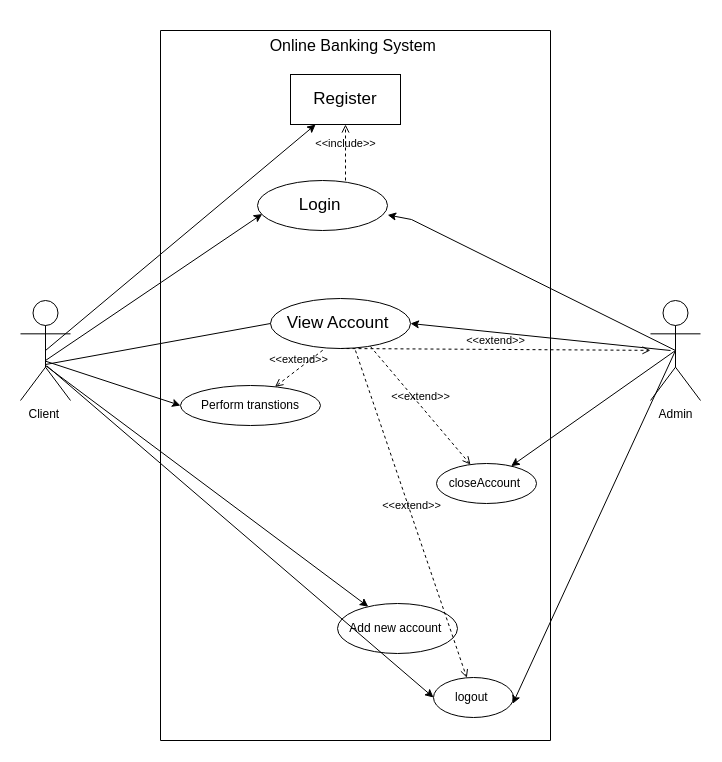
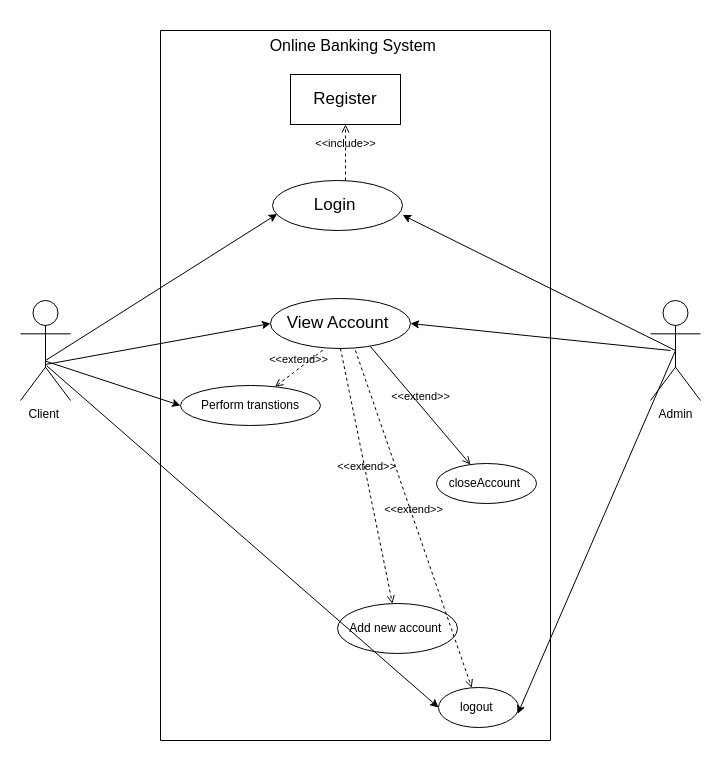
  <mxCell id="0" />
  <mxCell id="1" parent="0" />
  <mxCell id="2" value="Client&amp;nbsp;" style="shape=umlActor;verticalLabelPosition=bottom;verticalAlign=top;html=1;" parent="1" vertex="1"><mxGeometry x="20" y="300" width="50" height="100" as="geometry" /></mxCell>
  <mxCell id="3" value="Admin&lt;br&gt;" style="shape=umlActor;verticalLabelPosition=bottom;verticalAlign=top;html=1;" parent="1" vertex="1"><mxGeometry x="650" y="300" width="50" height="100" as="geometry" /></mxCell>
  <mxCell id="4" value="" style="swimlane;startSize=0;" parent="1" vertex="1"><mxGeometry x="160" y="30" width="390" height="710" as="geometry" /></mxCell>
  <mxCell id="5" value="&lt;font style=&quot;font-size: 16px;&quot;&gt;Online Banking System&amp;nbsp;&lt;/font&gt;" style="text;html=1;strokeColor=none;fillColor=none;align=center;verticalAlign=middle;whiteSpace=wrap;rounded=0;" parent="4" vertex="1"><mxGeometry y="-10" width="390" height="50" as="geometry" /></mxCell>
  <mxCell id="6" value="&lt;span style=&quot;font-size: 17px;&quot;&gt;Register&lt;/span&gt;" style="whiteSpace=wrap;html=1;rounded=0;" parent="4" vertex="1"><mxGeometry x="130" y="44" width="110" height="50" as="geometry" /></mxCell>
- <mxCell id="7" value="&lt;font style=&quot;font-size: 17px;&quot;&gt;Login&amp;nbsp;&lt;/font&gt;" style="ellipse;whiteSpace=wrap;html=1;" parent="4" vertex="1"><mxGeometry x="97" y="150" width="130" height="50" as="geometry" /></mxCell>
+ <mxCell id="7" value="&lt;font style=&quot;font-size: 17px;&quot;&gt;Login&amp;nbsp;&lt;/font&gt;" style="ellipse;whiteSpace=wrap;html=1;" parent="4" vertex="1"><mxGeometry x="112" y="150" width="130" height="50" as="geometry" /></mxCell>
  <mxCell id="8" value="&lt;font style=&quot;font-size: 17px;&quot;&gt;View Account&amp;nbsp;&lt;/font&gt;" style="ellipse;whiteSpace=wrap;html=1;" parent="4" vertex="1"><mxGeometry x="110" y="268" width="140" height="50" as="geometry" /></mxCell>
  <mxCell id="9" value="Add new account&amp;nbsp;" style="ellipse;whiteSpace=wrap;html=1;" parent="4" vertex="1"><mxGeometry x="177" y="573" width="120" height="50" as="geometry" /></mxCell>
- <mxCell id="10" value="logout&amp;nbsp;" style="ellipse;whiteSpace=wrap;html=1;" parent="4" vertex="1"><mxGeometry x="273" y="647" width="80" height="40" as="geometry" /></mxCell>
+ <mxCell id="10" value="logout&amp;nbsp;" style="ellipse;whiteSpace=wrap;html=1;" parent="4" vertex="1"><mxGeometry x="278" y="657" width="80" height="40" as="geometry" /></mxCell>
  <mxCell id="11" value="closeAccount&amp;nbsp;" style="ellipse;whiteSpace=wrap;html=1;" parent="4" vertex="1"><mxGeometry x="276" y="433" width="100" height="40" as="geometry" /></mxCell>
  <mxCell id="12" value="Perform transtions" style="ellipse;whiteSpace=wrap;html=1;" parent="4" vertex="1"><mxGeometry x="20" y="355" width="140" height="40" as="geometry" /></mxCell>
  <mxCell id="13" value="&amp;lt;&amp;lt;include&amp;gt;&amp;gt;" style="html=1;verticalAlign=bottom;labelBackgroundColor=none;endArrow=open;endFill=0;dashed=1;rounded=0;entryX=0.5;entryY=1;entryDx=0;entryDy=0;" parent="4" target="6" edge="1"><mxGeometry width="160" relative="1" as="geometry"><mxPoint x="185" y="150" as="sourcePoint" /><mxPoint x="281" y="210" as="targetPoint" /></mxGeometry></mxCell>
  <mxCell id="14" value="&amp;lt;&amp;lt;extend&amp;gt;&amp;gt;" style="html=1;verticalAlign=bottom;labelBackgroundColor=none;endArrow=open;endFill=0;dashed=1;rounded=0;exitX=0.373;exitY=1.035;exitDx=0;exitDy=0;exitPerimeter=0;" parent="4" source="8" target="12" edge="1"><mxGeometry width="160" relative="1" as="geometry"><mxPoint x="130" y="260" as="sourcePoint" /><mxPoint x="290" y="260" as="targetPoint" /></mxGeometry></mxCell>
- <mxCell id="15" value="&amp;lt;&amp;lt;extend&amp;gt;&amp;gt;" style="html=1;verticalAlign=bottom;labelBackgroundColor=none;endArrow=open;endFill=0;dashed=1;rounded=0;exitX=0.714;exitY=0.96;exitDx=0;exitDy=0;exitPerimeter=0;" parent="4" source="8" target="11" edge="1"><mxGeometry width="160" relative="1" as="geometry"><mxPoint x="130" y="260" as="sourcePoint" /><mxPoint x="290" y="260" as="targetPoint" /><Array as="points" /></mxGeometry></mxCell>
- <mxCell id="16" value="&amp;lt;&amp;lt;extend&amp;gt;&amp;gt;" style="html=1;verticalAlign=bottom;labelBackgroundColor=none;endArrow=open;endFill=0;dashed=1;rounded=0;exitX=0.5;exitY=1;exitDx=0;exitDy=0;" parent="4" source="8" target="3" edge="1"><mxGeometry width="160" relative="1" as="geometry"><mxPoint x="130" y="260" as="sourcePoint" /><mxPoint x="290" y="260" as="targetPoint" /></mxGeometry></mxCell>
+ <mxCell id="15" value="&amp;lt;&amp;lt;extend&amp;gt;&amp;gt;" style="html=1;verticalAlign=bottom;labelBackgroundColor=none;endArrow=open;endFill=0;dashed=0;rounded=0;exitX=0.714;exitY=0.96;exitDx=0;exitDy=0;exitPerimeter=0;" parent="4" source="8" target="11" edge="1"><mxGeometry width="160" relative="1" as="geometry"><mxPoint x="130" y="260" as="sourcePoint" /><mxPoint x="290" y="260" as="targetPoint" /><Array as="points" /></mxGeometry></mxCell>
+ <mxCell id="16" value="&amp;lt;&amp;lt;extend&amp;gt;&amp;gt;" style="html=1;verticalAlign=bottom;labelBackgroundColor=none;endArrow=open;endFill=0;dashed=1;rounded=0;exitX=0.5;exitY=1;exitDx=0;exitDy=0;" parent="4" source="8" target="9" edge="1"><mxGeometry width="160" relative="1" as="geometry"><mxPoint x="130" y="260" as="sourcePoint" /><mxPoint x="290" y="260" as="targetPoint" /></mxGeometry></mxCell>
  <mxCell id="17" value="&amp;lt;&amp;lt;extend&amp;gt;&amp;gt;" style="html=1;verticalAlign=bottom;labelBackgroundColor=none;endArrow=open;endFill=0;dashed=1;rounded=0;exitX=0.607;exitY=1.04;exitDx=0;exitDy=0;exitPerimeter=0;" edge="1" parent="4" source="8" target="10"><mxGeometry width="160" relative="1" as="geometry"><mxPoint x="122" y="332" as="sourcePoint" /><mxPoint x="282" y="332" as="targetPoint" /></mxGeometry></mxCell>
  <mxCell id="18" value="" style="endArrow=classic;html=1;rounded=0;exitX=0.5;exitY=0.6;exitDx=0;exitDy=0;exitPerimeter=0;entryX=0.036;entryY=0.671;entryDx=0;entryDy=0;entryPerimeter=0;" parent="1" source="2" target="7" edge="1"><mxGeometry width="50" height="50" relative="1" as="geometry"><mxPoint x="340" y="440" as="sourcePoint" /><mxPoint x="390" y="390" as="targetPoint" /></mxGeometry></mxCell>
- <mxCell id="19" value="" style="endArrow=classic;html=1;rounded=0;exitX=0.5;exitY=0.5;exitDx=0;exitDy=0;exitPerimeter=0;" parent="1" source="2" target="6" edge="1"><mxGeometry width="50" height="50" relative="1" as="geometry"><mxPoint x="50" y="360" as="sourcePoint" /><mxPoint x="390" y="200" as="targetPoint" /></mxGeometry></mxCell>
- <mxCell id="20" value="" style="endArrow=none;html=1;rounded=0;exitX=0.5;exitY=0.64;exitDx=0;exitDy=0;exitPerimeter=0;entryX=0;entryY=0.5;entryDx=0;entryDy=0;" parent="1" source="2" target="8" edge="1"><mxGeometry width="50" height="50" relative="1" as="geometry"><mxPoint x="340" y="250" as="sourcePoint" /><mxPoint x="390" y="200" as="targetPoint" /></mxGeometry></mxCell>
- <mxCell id="21" value="" style="endArrow=classic;html=1;rounded=0;exitX=0.5;exitY=0.5;exitDx=0;exitDy=0;exitPerimeter=0;" parent="1" source="3" target="11" edge="1"><mxGeometry width="50" height="50" relative="1" as="geometry"><mxPoint x="350" y="280" as="sourcePoint" /><mxPoint x="400" y="230" as="targetPoint" /></mxGeometry></mxCell>
+ <mxCell id="20" value="" style="endArrow=classic;html=1;rounded=0;exitX=0.5;exitY=0.64;exitDx=0;exitDy=0;exitPerimeter=0;entryX=0;entryY=0.5;entryDx=0;entryDy=0;" parent="1" source="2" target="8" edge="1"><mxGeometry width="50" height="50" relative="1" as="geometry"><mxPoint x="340" y="250" as="sourcePoint" /><mxPoint x="390" y="200" as="targetPoint" /></mxGeometry></mxCell>
  <mxCell id="22" value="" style="endArrow=classic;html=1;rounded=0;entryX=0.99;entryY=0.657;entryDx=0;entryDy=0;entryPerimeter=0;" parent="1" target="10" edge="1"><mxGeometry width="50" height="50" relative="1" as="geometry"><mxPoint x="675" y="350" as="sourcePoint" /><mxPoint x="400" y="230" as="targetPoint" /></mxGeometry></mxCell>
  <mxCell id="23" value="" style="endArrow=classic;html=1;rounded=0;exitX=0.527;exitY=0.654;exitDx=0;exitDy=0;exitPerimeter=0;entryX=0;entryY=0.5;entryDx=0;entryDy=0;" parent="1" source="2" target="10" edge="1"><mxGeometry width="50" height="50" relative="1" as="geometry"><mxPoint x="350" y="390" as="sourcePoint" /><mxPoint x="400" y="340" as="targetPoint" /></mxGeometry></mxCell>
  <mxCell id="24" value="" style="endArrow=classic;html=1;rounded=0;entryX=1;entryY=0.5;entryDx=0;entryDy=0;" parent="1" target="8" edge="1"><mxGeometry width="50" height="50" relative="1" as="geometry"><mxPoint x="670" y="350" as="sourcePoint" /><mxPoint x="400" y="340" as="targetPoint" /></mxGeometry></mxCell>
- <mxCell id="25" value="" style="endArrow=classic;html=1;rounded=0;exitX=0.509;exitY=0.654;exitDx=0;exitDy=0;exitPerimeter=0;" parent="1" source="2" target="9" edge="1"><mxGeometry width="50" height="50" relative="1" as="geometry"><mxPoint x="40" y="370" as="sourcePoint" /><mxPoint x="400" y="340" as="targetPoint" /></mxGeometry></mxCell>
  <mxCell id="26" value="" style="endArrow=classic;html=1;rounded=0;exitX=0.509;exitY=0.608;exitDx=0;exitDy=0;exitPerimeter=0;entryX=0;entryY=0.5;entryDx=0;entryDy=0;" parent="1" source="2" target="12" edge="1"><mxGeometry width="50" height="50" relative="1" as="geometry"><mxPoint x="350" y="400" as="sourcePoint" /><mxPoint x="400" y="350" as="targetPoint" /></mxGeometry></mxCell>
  <mxCell id="27" value="" style="endArrow=classic;html=1;rounded=0;exitX=0.5;exitY=0.5;exitDx=0;exitDy=0;exitPerimeter=0;entryX=1.001;entryY=0.689;entryDx=0;entryDy=0;entryPerimeter=0;" parent="1" source="3" target="7" edge="1"><mxGeometry width="50" height="50" relative="1" as="geometry"><mxPoint x="665" y="320" as="sourcePoint" /><mxPoint x="400" y="170" as="targetPoint" /><Array as="points"><mxPoint x="411" y="219" /></Array></mxGeometry></mxCell>
